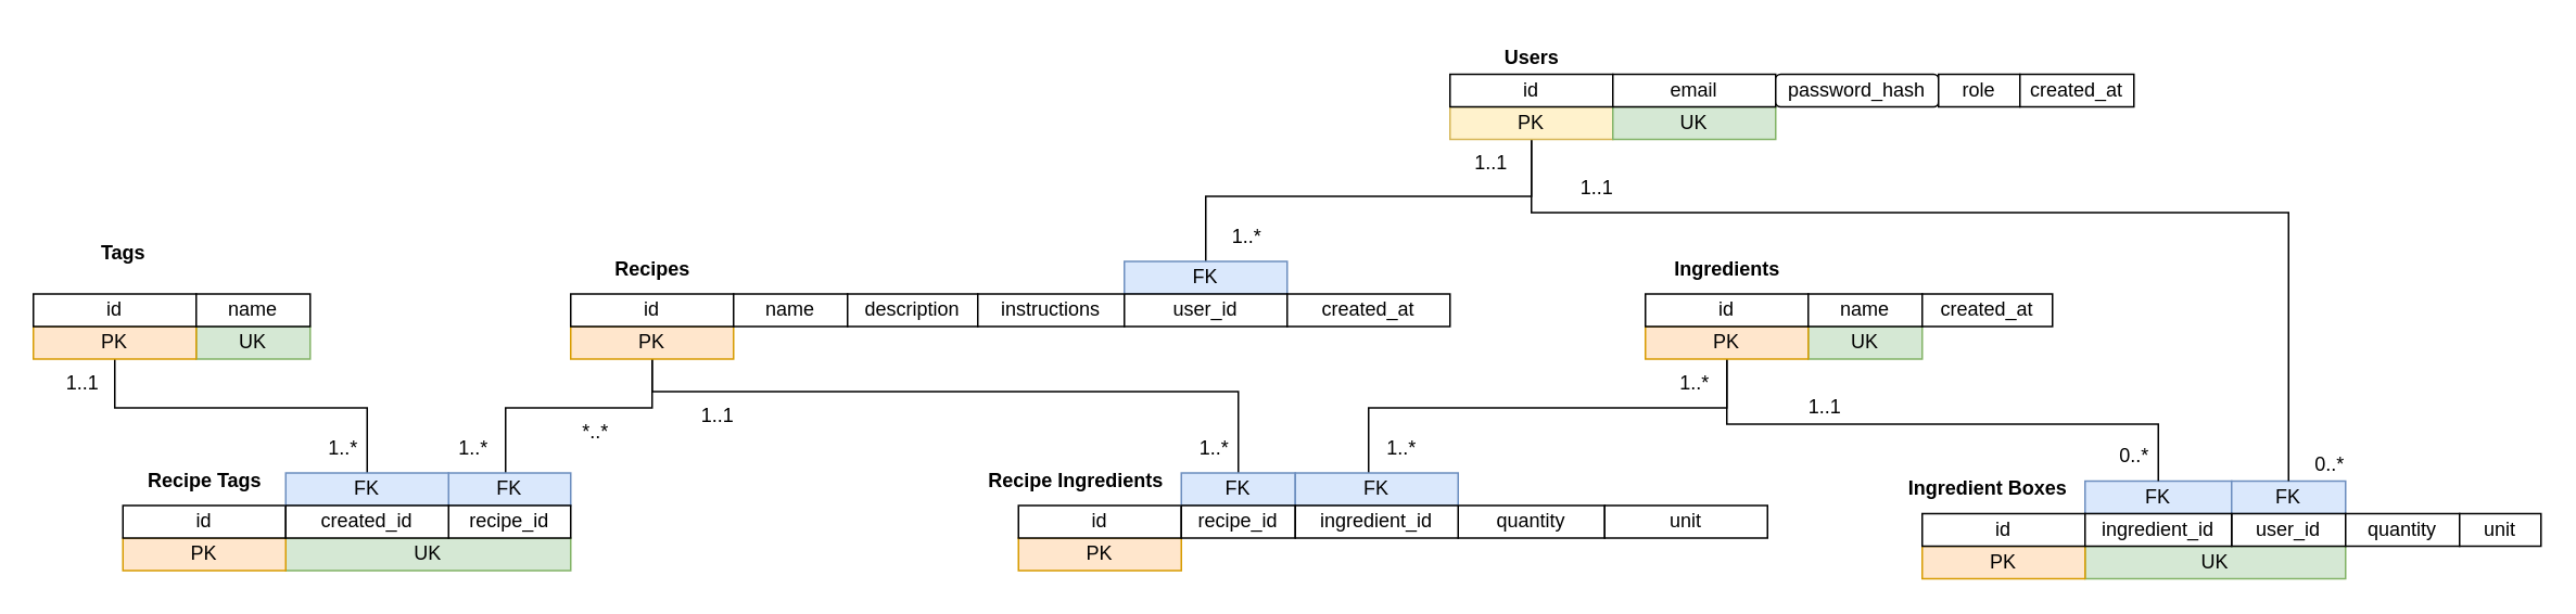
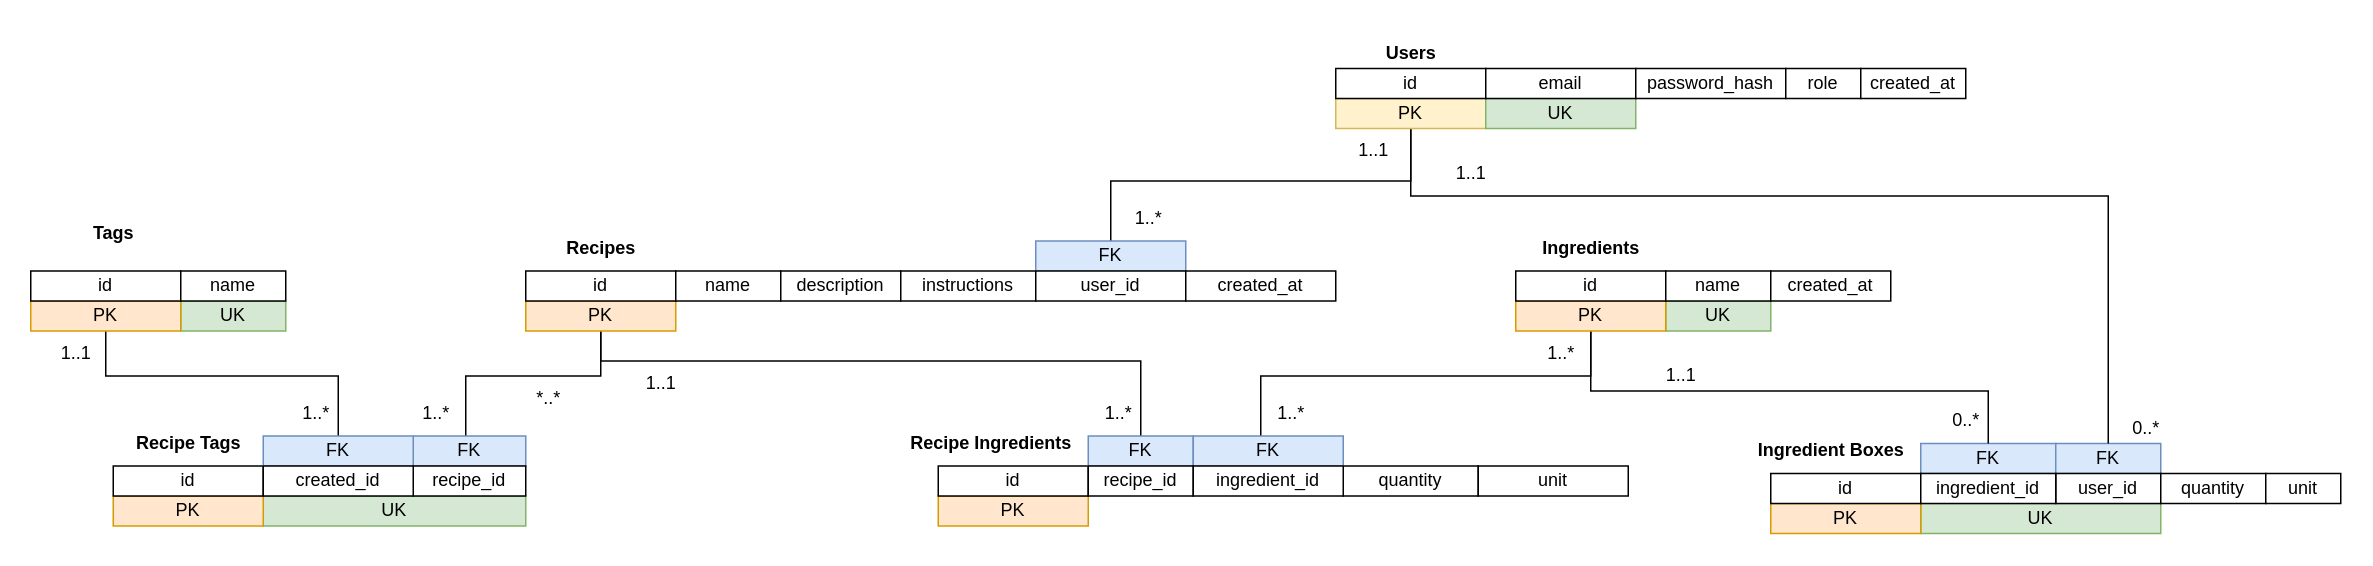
  <mxCell id="0" />
  <mxCell id="1" parent="0" />
  <mxCell id="2" value="UK" style="rounded=0;whiteSpace=wrap;html=1;fillColor=#d5e8d4;strokeColor=#82b366;" vertex="1" parent="1"><mxGeometry x="120" y="200" width="70" height="20" as="geometry" /></mxCell>
  <mxCell id="3" value="FK" style="rounded=0;whiteSpace=wrap;html=1;fillColor=#dae8fc;strokeColor=#6c8ebf;" vertex="1" parent="1"><mxGeometry x="1280" y="295" width="90" height="20" as="geometry" /></mxCell>
  <mxCell id="4" value="FK" style="rounded=0;whiteSpace=wrap;html=1;fillColor=#dae8fc;strokeColor=#6c8ebf;" vertex="1" parent="1"><mxGeometry x="1370" y="295" width="70" height="20" as="geometry" /></mxCell>
  <mxCell id="5" value="UK" style="rounded=0;whiteSpace=wrap;html=1;fillColor=#d5e8d4;strokeColor=#82b366;" vertex="1" parent="1"><mxGeometry x="1280" y="335" width="160" height="20" as="geometry" /></mxCell>
  <mxCell id="6" value="UK" style="rounded=0;whiteSpace=wrap;html=1;fillColor=#d5e8d4;strokeColor=#82b366;" vertex="1" parent="1"><mxGeometry x="1110" y="200" width="70" height="20" as="geometry" /></mxCell>
  <mxCell id="7" value="UK" style="rounded=0;whiteSpace=wrap;html=1;fillColor=#d5e8d4;strokeColor=#82b366;" vertex="1" parent="1"><mxGeometry x="175" y="330" width="175" height="20" as="geometry" /></mxCell>
  <mxCell id="8" value="&lt;b&gt;Ingredients&lt;/b&gt;" style="text;html=1;align=center;verticalAlign=middle;resizable=0;points=[];autosize=1;strokeColor=none;fillColor=none;" parent="1" vertex="1"><mxGeometry x="1015" y="150" width="90" height="30" as="geometry" /></mxCell>
  <mxCell id="9" value="&lt;b&gt;Recipes&lt;/b&gt;" style="text;html=1;align=center;verticalAlign=middle;resizable=0;points=[];autosize=1;strokeColor=none;fillColor=none;" parent="1" vertex="1"><mxGeometry x="365" y="150" width="70" height="30" as="geometry" /></mxCell>
  <mxCell id="10" value="Users" style="text;html=1;align=center;verticalAlign=middle;resizable=0;points=[];autosize=1;strokeColor=none;fillColor=none;fontStyle=1" parent="1" vertex="1"><mxGeometry x="915" y="20" width="50" height="30" as="geometry" /></mxCell>
  <mxCell id="11" style="edgeStyle=orthogonalEdgeStyle;rounded=0;orthogonalLoop=1;jettySize=auto;html=1;entryX=0.5;entryY=0;entryDx=0;entryDy=0;endArrow=none;endFill=0;" parent="1" source="13" target="27" edge="1"><mxGeometry relative="1" as="geometry"><Array as="points"><mxPoint x="940" y="120" /><mxPoint x="740" y="120" /></Array></mxGeometry></mxCell>
  <mxCell id="12" style="edgeStyle=orthogonalEdgeStyle;rounded=0;orthogonalLoop=1;jettySize=auto;html=1;entryX=0.5;entryY=0;entryDx=0;entryDy=0;endArrow=none;endFill=0;" edge="1" parent="1" source="13" target="4"><mxGeometry relative="1" as="geometry"><Array as="points"><mxPoint x="940" y="130" /><mxPoint x="1405" y="130" /></Array></mxGeometry></mxCell>
  <mxCell id="13" value="PK" style="rounded=0;whiteSpace=wrap;html=1;fillColor=#fff2cc;strokeColor=#d6b656;" parent="1" vertex="1"><mxGeometry x="890" y="65" width="100" height="20" as="geometry" /></mxCell>
  <mxCell id="14" value="UK" style="rounded=0;whiteSpace=wrap;html=1;fillColor=#d5e8d4;strokeColor=#82b366;" parent="1" vertex="1"><mxGeometry x="990" y="65" width="100" height="20" as="geometry" /></mxCell>
  <mxCell id="15" value="id" style="rounded=0;whiteSpace=wrap;html=1;" parent="1" vertex="1"><mxGeometry x="890" y="45" width="100" height="20" as="geometry" /></mxCell>
  <mxCell id="16" value="email" style="rounded=0;whiteSpace=wrap;html=1;" parent="1" vertex="1"><mxGeometry x="990" y="45" width="100" height="20" as="geometry" /></mxCell>
- <mxCell id="17" value="password_hash" style="whiteSpace=wrap;html=1;rounded=1;" parent="1" vertex="1"><mxGeometry x="1090" y="45" width="100" height="20" as="geometry" /></mxCell>
+ <mxCell id="17" value="password_hash" style="rounded=0;whiteSpace=wrap;html=1;" parent="1" vertex="1"><mxGeometry x="1090" y="45" width="100" height="20" as="geometry" /></mxCell>
  <mxCell id="18" value="role" style="rounded=0;whiteSpace=wrap;html=1;" parent="1" vertex="1"><mxGeometry x="1190" y="45" width="50" height="20" as="geometry" /></mxCell>
  <mxCell id="19" value="created_at" style="rounded=0;whiteSpace=wrap;html=1;" parent="1" vertex="1"><mxGeometry x="1240" y="45" width="70" height="20" as="geometry" /></mxCell>
  <mxCell id="20" style="edgeStyle=orthogonalEdgeStyle;rounded=0;orthogonalLoop=1;jettySize=auto;html=1;entryX=0.5;entryY=0;entryDx=0;entryDy=0;endArrow=none;endFill=0;" parent="1" source="22" target="42" edge="1"><mxGeometry relative="1" as="geometry"><Array as="points"><mxPoint x="400" y="240" /><mxPoint x="760" y="240" /></Array></mxGeometry></mxCell>
  <mxCell id="21" style="edgeStyle=orthogonalEdgeStyle;rounded=0;orthogonalLoop=1;jettySize=auto;html=1;endArrow=none;endFill=0;" parent="1" source="22" target="59" edge="1"><mxGeometry relative="1" as="geometry"><Array as="points"><mxPoint x="400" y="250" /><mxPoint x="310" y="250" /></Array></mxGeometry></mxCell>
  <mxCell id="22" value="PK" style="rounded=0;whiteSpace=wrap;html=1;fillColor=#ffe6cc;strokeColor=#d79b00;" parent="1" vertex="1"><mxGeometry x="350" y="200" width="100" height="20" as="geometry" /></mxCell>
  <mxCell id="23" value="id" style="rounded=0;whiteSpace=wrap;html=1;" parent="1" vertex="1"><mxGeometry x="350" y="180" width="100" height="20" as="geometry" /></mxCell>
  <mxCell id="24" value="name" style="rounded=0;whiteSpace=wrap;html=1;" parent="1" vertex="1"><mxGeometry x="450" y="180" width="70" height="20" as="geometry" /></mxCell>
  <mxCell id="25" value="description" style="rounded=0;whiteSpace=wrap;html=1;" parent="1" vertex="1"><mxGeometry x="520" y="180" width="80" height="20" as="geometry" /></mxCell>
  <mxCell id="26" value="instructions" style="rounded=0;whiteSpace=wrap;html=1;" parent="1" vertex="1"><mxGeometry x="600" y="180" width="90" height="20" as="geometry" /></mxCell>
  <mxCell id="27" value="FK" style="rounded=0;whiteSpace=wrap;html=1;fillColor=#dae8fc;strokeColor=#6c8ebf;" parent="1" vertex="1"><mxGeometry x="690" y="160" width="100" height="20" as="geometry" /></mxCell>
  <mxCell id="28" value="user_id" style="rounded=0;whiteSpace=wrap;html=1;" parent="1" vertex="1"><mxGeometry x="690" y="180" width="100" height="20" as="geometry" /></mxCell>
  <mxCell id="29" value="1..1" style="text;html=1;align=center;verticalAlign=middle;resizable=0;points=[];autosize=1;strokeColor=none;fillColor=none;" parent="1" vertex="1"><mxGeometry x="895" y="85" width="40" height="30" as="geometry" /></mxCell>
  <mxCell id="30" value="1..*" style="text;html=1;align=center;verticalAlign=middle;resizable=0;points=[];autosize=1;strokeColor=none;fillColor=none;" parent="1" vertex="1"><mxGeometry x="745" y="130" width="40" height="30" as="geometry" /></mxCell>
  <mxCell id="31" value="created_at" style="rounded=0;whiteSpace=wrap;html=1;" parent="1" vertex="1"><mxGeometry x="790" y="180" width="100" height="20" as="geometry" /></mxCell>
  <mxCell id="32" style="edgeStyle=orthogonalEdgeStyle;rounded=0;orthogonalLoop=1;jettySize=auto;html=1;endArrow=none;endFill=0;" parent="1" source="34" target="46" edge="1"><mxGeometry relative="1" as="geometry"><Array as="points"><mxPoint x="1060" y="250" /><mxPoint x="840" y="250" /></Array></mxGeometry></mxCell>
  <mxCell id="33" style="edgeStyle=orthogonalEdgeStyle;rounded=0;orthogonalLoop=1;jettySize=auto;html=1;entryX=0.5;entryY=0;entryDx=0;entryDy=0;endArrow=none;endFill=0;" edge="1" parent="1" source="34" target="3"><mxGeometry relative="1" as="geometry"><mxPoint x="1360" y="300" as="targetPoint" /><Array as="points"><mxPoint x="1060" y="260" /><mxPoint x="1325" y="260" /></Array></mxGeometry></mxCell>
  <mxCell id="34" value="PK" style="rounded=0;whiteSpace=wrap;html=1;fillColor=#ffe6cc;strokeColor=#d79b00;" parent="1" vertex="1"><mxGeometry x="1010" y="200" width="100" height="20" as="geometry" /></mxCell>
  <mxCell id="35" value="id" style="rounded=0;whiteSpace=wrap;html=1;" parent="1" vertex="1"><mxGeometry x="1010" y="180" width="100" height="20" as="geometry" /></mxCell>
  <mxCell id="36" value="name" style="rounded=0;whiteSpace=wrap;html=1;" parent="1" vertex="1"><mxGeometry x="1110" y="180" width="70" height="20" as="geometry" /></mxCell>
  <mxCell id="37" value="created_at" style="rounded=0;whiteSpace=wrap;html=1;" parent="1" vertex="1"><mxGeometry x="1180" y="180" width="80" height="20" as="geometry" /></mxCell>
  <mxCell id="38" value="&lt;b&gt;Recipe Ingredients&lt;/b&gt;" style="text;html=1;align=center;verticalAlign=middle;resizable=0;points=[];autosize=1;strokeColor=none;fillColor=none;" parent="1" vertex="1"><mxGeometry x="595" y="280" width="130" height="30" as="geometry" /></mxCell>
  <mxCell id="39" value="PK" style="rounded=0;whiteSpace=wrap;html=1;fillColor=#ffe6cc;strokeColor=#d79b00;" parent="1" vertex="1"><mxGeometry x="625" y="330" width="100" height="20" as="geometry" /></mxCell>
  <mxCell id="40" value="id" style="rounded=0;whiteSpace=wrap;html=1;" parent="1" vertex="1"><mxGeometry x="625" y="310" width="100" height="20" as="geometry" /></mxCell>
  <mxCell id="41" value="quantity" style="rounded=0;whiteSpace=wrap;html=1;" parent="1" vertex="1"><mxGeometry x="895" y="310" width="90" height="20" as="geometry" /></mxCell>
  <mxCell id="42" value="FK" style="rounded=0;whiteSpace=wrap;html=1;fillColor=#dae8fc;strokeColor=#6c8ebf;" parent="1" vertex="1"><mxGeometry x="725" y="290" width="70" height="20" as="geometry" /></mxCell>
  <mxCell id="43" value="unit" style="rounded=0;whiteSpace=wrap;html=1;" parent="1" vertex="1"><mxGeometry x="985" y="310" width="100" height="20" as="geometry" /></mxCell>
  <mxCell id="44" value="1..1" style="text;html=1;align=center;verticalAlign=middle;resizable=0;points=[];autosize=1;strokeColor=none;fillColor=none;" parent="1" vertex="1"><mxGeometry x="420" y="240" width="40" height="30" as="geometry" /></mxCell>
  <mxCell id="45" value="1..*" style="text;html=1;align=center;verticalAlign=middle;resizable=0;points=[];autosize=1;strokeColor=none;fillColor=none;" parent="1" vertex="1"><mxGeometry x="725" y="260" width="40" height="30" as="geometry" /></mxCell>
  <mxCell id="46" value="FK" style="rounded=0;whiteSpace=wrap;html=1;fillColor=#dae8fc;strokeColor=#6c8ebf;" parent="1" vertex="1"><mxGeometry x="795" y="290" width="100" height="20" as="geometry" /></mxCell>
  <mxCell id="47" value="recipe_id" style="rounded=0;whiteSpace=wrap;html=1;" parent="1" vertex="1"><mxGeometry x="725" y="310" width="70" height="20" as="geometry" /></mxCell>
  <mxCell id="48" value="ingredient_id" style="rounded=0;whiteSpace=wrap;html=1;" parent="1" vertex="1"><mxGeometry x="795" y="310" width="100" height="20" as="geometry" /></mxCell>
  <mxCell id="49" value="1..*" style="text;html=1;align=center;verticalAlign=middle;resizable=0;points=[];autosize=1;strokeColor=none;fillColor=none;" parent="1" vertex="1"><mxGeometry x="1020" y="220" width="40" height="30" as="geometry" /></mxCell>
  <mxCell id="50" value="1..*" style="text;html=1;align=center;verticalAlign=middle;resizable=0;points=[];autosize=1;strokeColor=none;fillColor=none;" parent="1" vertex="1"><mxGeometry x="840" y="260" width="40" height="30" as="geometry" /></mxCell>
  <mxCell id="51" value="&lt;b&gt;Tags&lt;/b&gt;" style="text;html=1;align=center;verticalAlign=middle;resizable=0;points=[];autosize=1;strokeColor=none;fillColor=none;" parent="1" vertex="1"><mxGeometry x="50" y="140" width="50" height="30" as="geometry" /></mxCell>
  <mxCell id="52" style="edgeStyle=orthogonalEdgeStyle;rounded=0;orthogonalLoop=1;jettySize=auto;html=1;endArrow=none;endFill=0;" parent="1" source="53" target="61" edge="1"><mxGeometry relative="1" as="geometry"><Array as="points"><mxPoint x="70" y="250" /><mxPoint x="225" y="250" /></Array></mxGeometry></mxCell>
  <mxCell id="53" value="PK" style="rounded=0;whiteSpace=wrap;html=1;fillColor=#ffe6cc;strokeColor=#d79b00;" parent="1" vertex="1"><mxGeometry x="20" y="200" width="100" height="20" as="geometry" /></mxCell>
  <mxCell id="54" value="id" style="rounded=0;whiteSpace=wrap;html=1;" parent="1" vertex="1"><mxGeometry x="20" y="180" width="100" height="20" as="geometry" /></mxCell>
  <mxCell id="55" value="name" style="rounded=0;whiteSpace=wrap;html=1;" parent="1" vertex="1"><mxGeometry x="120" y="180" width="70" height="20" as="geometry" /></mxCell>
  <mxCell id="56" value="&lt;b&gt;Recipe Tags&lt;/b&gt;" style="text;html=1;align=center;verticalAlign=middle;resizable=0;points=[];autosize=1;strokeColor=none;fillColor=none;" parent="1" vertex="1"><mxGeometry x="80" y="280" width="90" height="30" as="geometry" /></mxCell>
  <mxCell id="57" value="PK" style="rounded=0;whiteSpace=wrap;html=1;fillColor=#ffe6cc;strokeColor=#d79b00;" parent="1" vertex="1"><mxGeometry x="75" y="330" width="100" height="20" as="geometry" /></mxCell>
  <mxCell id="58" value="id" style="rounded=0;whiteSpace=wrap;html=1;" parent="1" vertex="1"><mxGeometry x="75" y="310" width="100" height="20" as="geometry" /></mxCell>
  <mxCell id="59" value="FK" style="rounded=0;whiteSpace=wrap;html=1;fillColor=#dae8fc;strokeColor=#6c8ebf;" parent="1" vertex="1"><mxGeometry x="275" y="290" width="75" height="20" as="geometry" /></mxCell>
  <mxCell id="60" value="*..*" style="text;html=1;align=center;verticalAlign=middle;resizable=0;points=[];autosize=1;strokeColor=none;fillColor=none;" parent="1" vertex="1"><mxGeometry x="345" y="250" width="40" height="30" as="geometry" /></mxCell>
  <mxCell id="61" value="FK" style="rounded=0;whiteSpace=wrap;html=1;fillColor=#dae8fc;strokeColor=#6c8ebf;" parent="1" vertex="1"><mxGeometry x="175" y="290" width="100" height="20" as="geometry" /></mxCell>
  <mxCell id="62" value="recipe_id" style="rounded=0;whiteSpace=wrap;html=1;" parent="1" vertex="1"><mxGeometry x="275" y="310" width="75" height="20" as="geometry" /></mxCell>
  <mxCell id="63" value="created_id" style="rounded=0;whiteSpace=wrap;html=1;" parent="1" vertex="1"><mxGeometry x="175" y="310" width="100" height="20" as="geometry" /></mxCell>
  <mxCell id="64" value="1..*" style="text;html=1;align=center;verticalAlign=middle;resizable=0;points=[];autosize=1;strokeColor=none;fillColor=none;" parent="1" vertex="1"><mxGeometry x="270" y="260" width="40" height="30" as="geometry" /></mxCell>
  <mxCell id="65" value="1..1" style="text;html=1;align=center;verticalAlign=middle;resizable=0;points=[];autosize=1;strokeColor=none;fillColor=none;" parent="1" vertex="1"><mxGeometry x="30" y="220" width="40" height="30" as="geometry" /></mxCell>
  <mxCell id="66" value="1..*" style="text;html=1;align=center;verticalAlign=middle;resizable=0;points=[];autosize=1;strokeColor=none;fillColor=none;" parent="1" vertex="1"><mxGeometry x="190" y="260" width="40" height="30" as="geometry" /></mxCell>
  <mxCell id="67" value="&lt;b&gt;Ingredient Boxes&lt;/b&gt;" style="text;html=1;align=center;verticalAlign=middle;resizable=0;points=[];autosize=1;strokeColor=none;fillColor=none;" vertex="1" parent="1"><mxGeometry x="1160" y="285" width="120" height="30" as="geometry" /></mxCell>
  <mxCell id="68" value="PK" style="rounded=0;whiteSpace=wrap;html=1;fillColor=#ffe6cc;strokeColor=#d79b00;" vertex="1" parent="1"><mxGeometry x="1180" y="335" width="100" height="20" as="geometry" /></mxCell>
  <mxCell id="69" value="id" style="rounded=0;whiteSpace=wrap;html=1;" vertex="1" parent="1"><mxGeometry x="1180" y="315" width="100" height="20" as="geometry" /></mxCell>
  <mxCell id="70" value="user_id" style="rounded=0;whiteSpace=wrap;html=1;" vertex="1" parent="1"><mxGeometry x="1370" y="315" width="70" height="20" as="geometry" /></mxCell>
  <mxCell id="71" value="ingredient_id" style="rounded=0;whiteSpace=wrap;html=1;" vertex="1" parent="1"><mxGeometry x="1280" y="315" width="90" height="20" as="geometry" /></mxCell>
  <mxCell id="72" value="quantity" style="rounded=0;whiteSpace=wrap;html=1;" vertex="1" parent="1"><mxGeometry x="1440" y="315" width="70" height="20" as="geometry" /></mxCell>
  <mxCell id="73" value="unit" style="rounded=0;whiteSpace=wrap;html=1;" vertex="1" parent="1"><mxGeometry x="1510" y="315" width="50" height="20" as="geometry" /></mxCell>
  <mxCell id="74" style="edgeStyle=orthogonalEdgeStyle;rounded=0;orthogonalLoop=1;jettySize=auto;html=1;exitX=0.5;exitY=1;exitDx=0;exitDy=0;" edge="1" parent="1" source="71" target="71"><mxGeometry relative="1" as="geometry" /></mxCell>
  <mxCell id="75" value="1..1" style="text;html=1;align=center;verticalAlign=middle;resizable=0;points=[];autosize=1;strokeColor=none;fillColor=none;" vertex="1" parent="1"><mxGeometry x="1100" y="235" width="40" height="30" as="geometry" /></mxCell>
  <mxCell id="76" value="0..*" style="text;html=1;align=center;verticalAlign=middle;resizable=0;points=[];autosize=1;strokeColor=none;fillColor=none;" vertex="1" parent="1"><mxGeometry x="1290" y="265" width="40" height="30" as="geometry" /></mxCell>
  <mxCell id="77" value="1..1" style="text;html=1;align=center;verticalAlign=middle;resizable=0;points=[];autosize=1;strokeColor=none;fillColor=none;" vertex="1" parent="1"><mxGeometry x="960" y="100" width="40" height="30" as="geometry" /></mxCell>
  <mxCell id="78" value="0..*" style="text;html=1;align=center;verticalAlign=middle;resizable=0;points=[];autosize=1;strokeColor=none;fillColor=none;" vertex="1" parent="1"><mxGeometry x="1410" y="270" width="40" height="30" as="geometry" /></mxCell>
